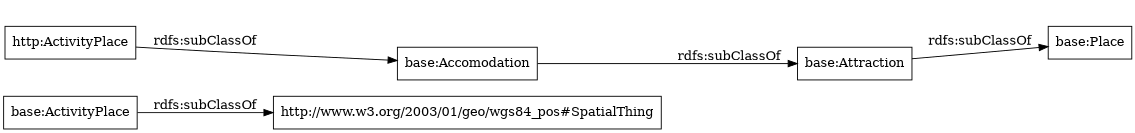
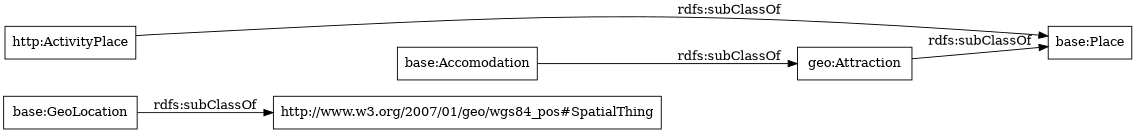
  digraph {
    rankdir=LR
    node [color=black shape=rectangle]
-   "base:GeoLocation" [label="base:ActivityPlace"]
-   "http://www.w3.org/2003/01/geo/wgs84_pos#SpatialThing"
-   "base:Attraction"
+   "base:GeoLocation"
+   "http://www.w3.org/2003/01/geo/wgs84_pos#SpatialThing" [label="http://www.w3.org/2007/01/geo/wgs84_pos#SpatialThing"]
+   "base:Attraction" [label="geo:Attraction"]
    "base:Place"
    n5 [label="http:ActivityPlace"]
    "base:Accomodation"
    "base:GeoLocation" -> "http://www.w3.org/2003/01/geo/wgs84_pos#SpatialThing" [label="rdfs:subClassOf"]
    "base:Attraction" -> "base:Place" [label="rdfs:subClassOf"]
-   n5 -> "base:Accomodation" [label="rdfs:subClassOf"]
+   n5 -> "base:Place" [label="rdfs:subClassOf"]
    "base:Accomodation" -> "base:Attraction" [label="rdfs:subClassOf"]
  }
